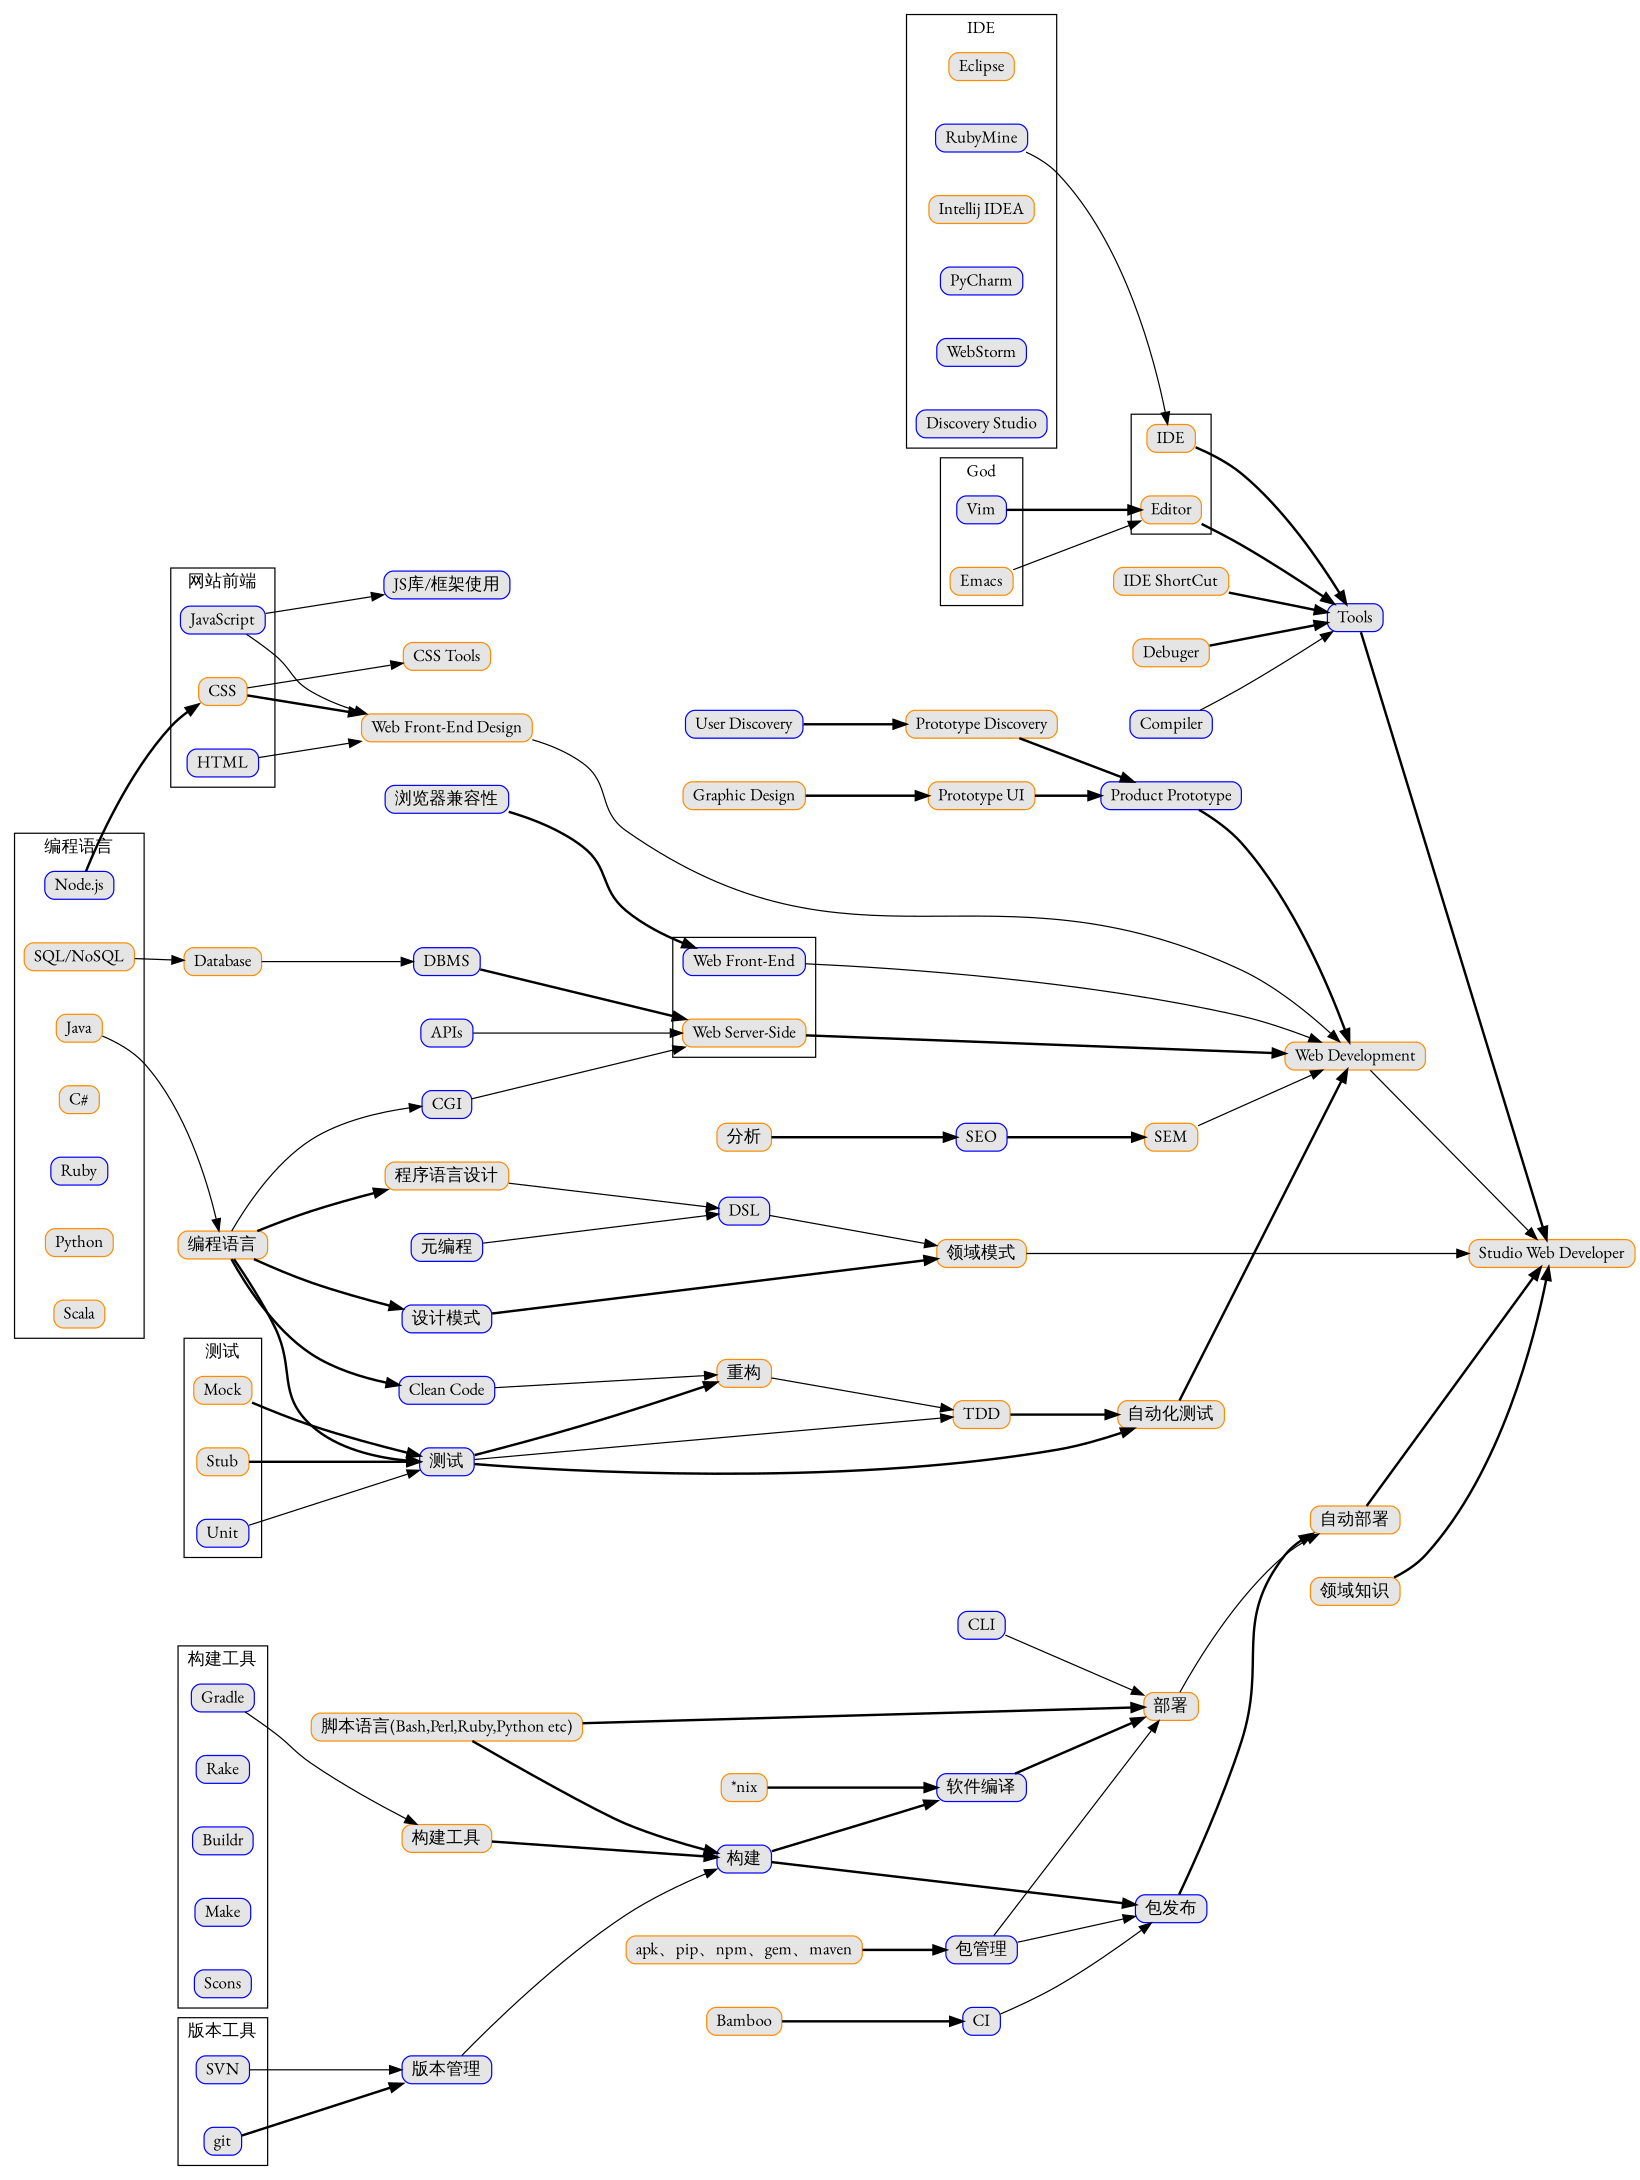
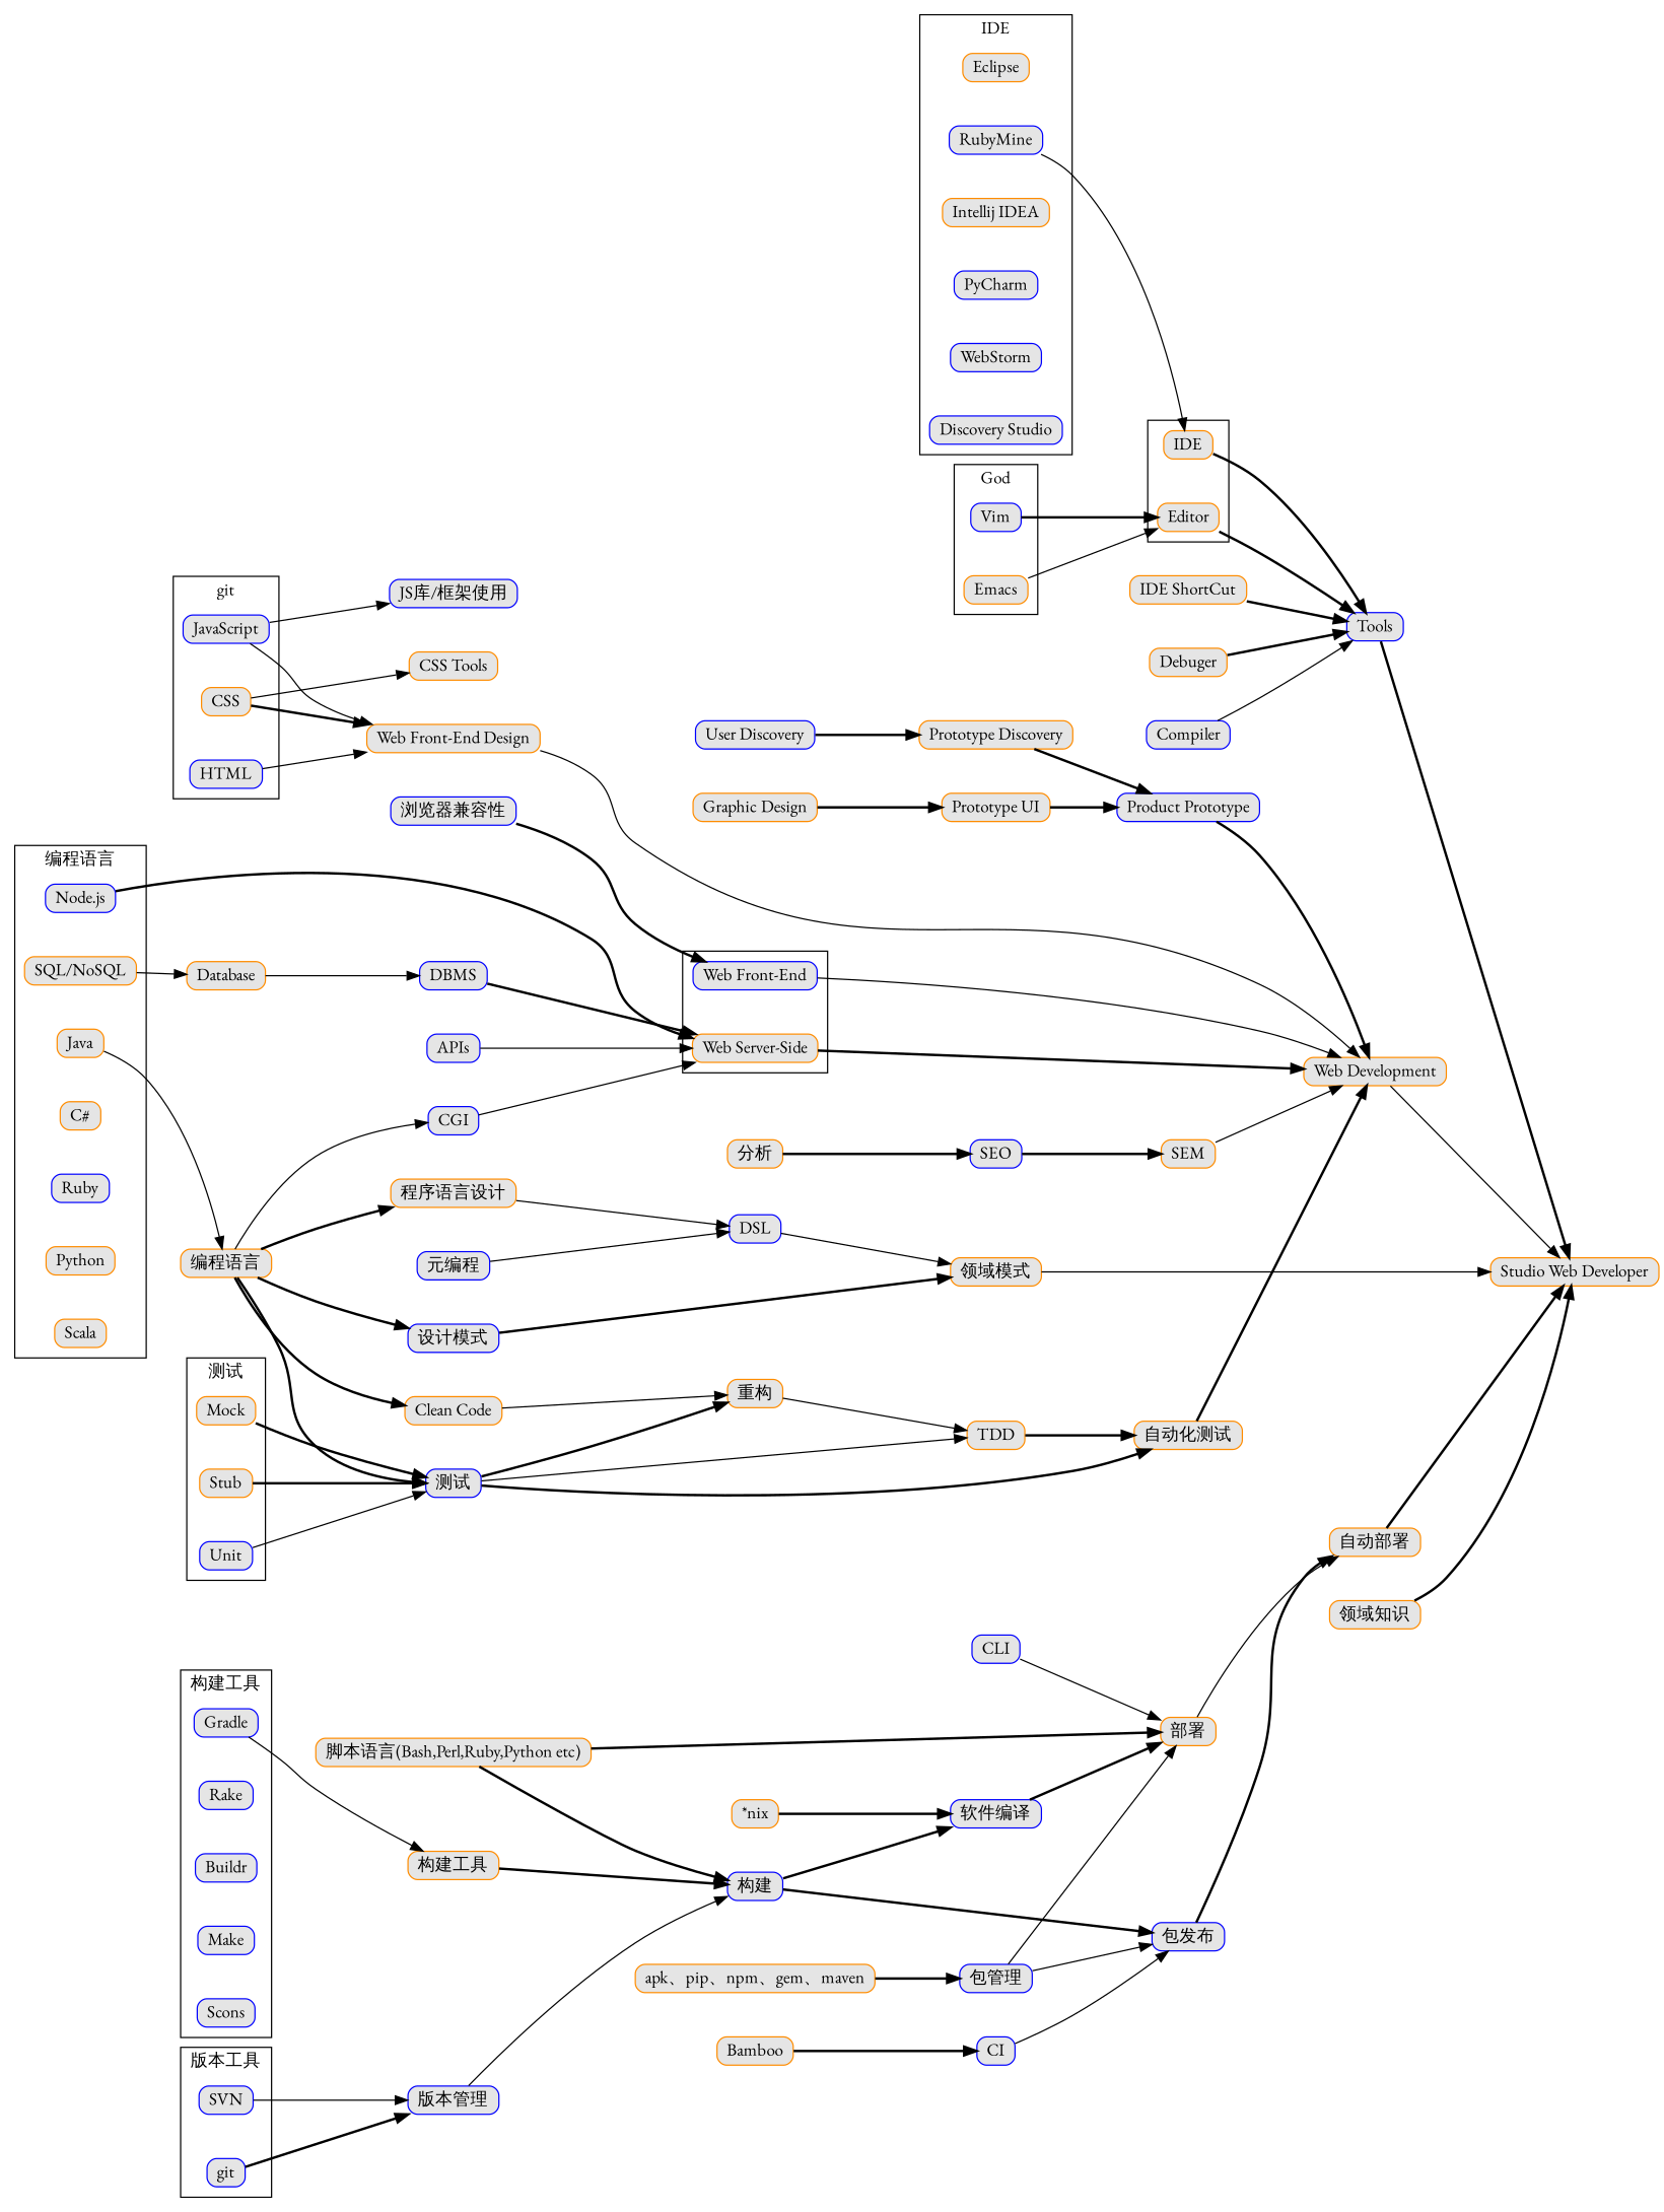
  digraph {
    compound=true
    fixedsize=true
    fontname="EB Garamond"
    nodesep=0.5
    rankdir=LR
    node [color=darkorange concentrate=true fillcolor="#E5E5E5" fontname="EB Garamond" shape=box style="rounded,filled"]
    edge [fontname="EB Garamond" style=bold]
    JavaScript [color=blue height=0 width=0]
    HTML [color=blue height=0 width=0]
    CSS [height=0 width=0]
    "Node.js" [color=blue height=0 width=0]
    "SQL/NoSQL" [height=0 width=0]
    Java [height=0 width=0]
    "C#" [height=0 width=0]
    Ruby [color=blue height=0 width=0]
    Python [height=0 width=0]
    Scala [height=0 width=0]
    Mock [height=0 width=0]
    Stub [height=0 width=0]
    Unit [color=blue height=0 width=0]
    "Web Server-Side" [height=0 width=0]
    "Web Front-End" [color=blue height=0 width=0]
    Eclipse [height=0 width=0]
    RubyMine [color=blue height=0 width=0]
    "Intellij IDEA" [height=0 width=0]
    PyCharm [color=blue height=0 width=0]
    WebStorm [color=blue height=0 width=0]
    n21 [color=blue height=0 label="Discovery Studio" width=0]
    IDE [height=0 width=0]
    Editor [height=0 width=0]
    Vim [color=blue height=0 width=0]
    Emacs [height=0 width=0]
    Gradle [color=blue height=0 width=0]
    Rake [color=blue height=0 width=0]
    Buildr [color=blue height=0 width=0]
    Make [color=blue height=0 width=0]
    Scons [color=blue height=0 width=0]
    SVN [color=blue height=0 width=0]
    git [color=blue height=0 width=0]
    "Web Front-End Design" [height=0 width=0]
    "JS库/框架使用" [color=blue height=0 width=0]
    "CSS Tools" [height=0 width=0]
    Database [height=0 width=0]
    "编程语言" [height=0 width=0]
    "测试" [color=blue height=0 width=0]
    "Web Development" [height=0 width=0]
    Tools [color=blue height=0 width=0]
    "构建工具" [height=0 width=0]
    "版本管理" [color=blue height=0 width=0]
    DBMS [color=blue height=0 width=0]
    CGI [color=blue height=0 width=0]
    "设计模式" [color=blue height=0 width=0]
-   "Clean Code" [color=blue height=0 width=0]
+   "Clean Code" [height=0 width=0]
    "程序语言设计" [height=0 width=0]
    TDD [height=0 width=0]
    "自动化测试" [height=0 width=0]
    "重构" [height=0 width=0]
    "领域模式" [height=0 width=0]
    DSL [color=blue height=0 width=0]
    n53 [height=0 label="Studio Web Developer" width=0]
    "Graphic Design" [height=0 width=0]
    "Prototype UI" [height=0 width=0]
    "Product Prototype" [color=blue height=0 width=0]
    "User Discovery" [color=blue height=0 width=0]
    "Prototype Discovery" [height=0 width=0]
    "浏览器兼容性" [color=blue height=0 width=0]
    SEM [height=0 width=0]
    APIs [color=blue height=0 width=0]
    "分析" [height=0 width=0]
    SEO [color=blue height=0 width=0]
    "元编程" [color=blue height=0 width=0]
    "IDE ShortCut" [height=0 width=0]
    Debuger [height=0 width=0]
    Compiler [color=blue height=0 width=0]
    "构建" [color=blue height=0 width=0]
    "apk、pip、npm、gem、maven" [height=0 width=0]
    "包管理" [color=blue height=0 width=0]
    "部署" [height=0 width=0]
    "包发布" [color=blue height=0 width=0]
    "自动部署" [height=0 width=0]
    "软件编译" [color=blue height=0 width=0]
    Bamboo [height=0 width=0]
    CI [color=blue height=0 width=0]
    CLI [color=blue height=0 width=0]
    "脚本语言(Bash,Perl,Ruby,Python etc)" [height=0 width=0]
    "*nix" [height=0 width=0]
    "领域知识" [height=0 width=0]
    subgraph cluster_1 {
-     label="网站前端"
+     label=git
      JavaScript
      HTML
      CSS
    }
    subgraph cluster_2 {
      label="编程语言"
      "Node.js"
      "SQL/NoSQL"
      Java
      "C#"
      Ruby
      Python
      Scala
    }
    subgraph cluster_3 {
      label="测试"
      Mock
      Stub
      Unit
    }
    subgraph cluster_4 {
      "Web Server-Side"
      "Web Front-End"
    }
    subgraph cluster_5 {
      label=IDE
      Eclipse
      RubyMine
      "Intellij IDEA"
      PyCharm
      WebStorm
      n21
    }
    subgraph cluster_6 {
      IDE
      Editor
    }
    subgraph cluster_7 {
      label=God
      Vim
      Emacs
    }
    subgraph cluster_8 {
      label="构建工具"
      Gradle
      Rake
      Buildr
      Make
      Scons
    }
    subgraph cluster_9 {
      label="版本工具"
      SVN
      git
    }
    JavaScript -> "Web Front-End Design" [style=solid]
    JavaScript -> "JS库/框架使用" [style=solid]
    HTML -> "Web Front-End Design" [style=solid]
    CSS -> "Web Front-End Design"
    CSS -> "CSS Tools" [style=solid]
-   "Node.js" -> CSS
+   "Node.js" -> "Web Server-Side"
    "SQL/NoSQL" -> Database [style=solid]
    Java -> "编程语言" [style=solid]
    Mock -> "测试"
    Stub -> "测试"
    Unit -> "测试" [style=solid]
    "Web Server-Side" -> "Web Development"
    "Web Front-End" -> "Web Development" [style=solid]
    RubyMine -> IDE [style=solid]
    IDE -> Tools
    Editor -> Tools
    Vim -> Editor
    Emacs -> Editor [style=solid]
    Gradle -> "构建工具" [style=solid]
    SVN -> "版本管理" [style=solid]
    git -> "版本管理"
    "Web Front-End Design" -> "Web Development" [style=solid]
    Database -> DBMS [style=solid]
    "编程语言" -> "测试"
    "编程语言" -> CGI [style=solid]
    "编程语言" -> "设计模式"
    "编程语言" -> "Clean Code"
    "编程语言" -> "程序语言设计"
    "测试" -> TDD [style=solid]
    "测试" -> "自动化测试"
    "测试" -> "重构"
    "Web Development" -> n53 [style=solid]
    Tools -> n53
    "构建工具" -> "构建"
    "版本管理" -> "构建" [style=solid]
    DBMS -> "Web Server-Side"
    CGI -> "Web Server-Side" [style=solid]
    "设计模式" -> "领域模式"
    "Clean Code" -> "重构" [style=solid]
    "程序语言设计" -> DSL [style=solid]
    TDD -> "自动化测试"
    "自动化测试" -> "Web Development"
    "重构" -> TDD [style=solid]
    "领域模式" -> n53 [style=solid]
    DSL -> "领域模式" [style=solid]
    "Graphic Design" -> "Prototype UI"
    "Prototype UI" -> "Product Prototype"
    "Product Prototype" -> "Web Development"
    "User Discovery" -> "Prototype Discovery"
    "Prototype Discovery" -> "Product Prototype"
    "浏览器兼容性" -> "Web Front-End"
    SEM -> "Web Development" [style=solid]
    APIs -> "Web Server-Side" [style=solid]
    "分析" -> SEO
    SEO -> SEM
    "元编程" -> DSL [style=solid]
    "IDE ShortCut" -> Tools
    Debuger -> Tools
    Compiler -> Tools [style=solid]
    "构建" -> "包发布"
    "构建" -> "软件编译"
    "apk、pip、npm、gem、maven" -> "包管理"
    "包管理" -> "部署" [style=solid]
    "包管理" -> "包发布" [style=solid]
    "部署" -> "自动部署" [style=solid]
    "包发布" -> "自动部署"
    "自动部署" -> n53
    "软件编译" -> "部署"
    Bamboo -> CI
    CI -> "包发布" [style=solid]
    CLI -> "部署" [style=solid]
    "脚本语言(Bash,Perl,Ruby,Python etc)" -> "构建"
    "脚本语言(Bash,Perl,Ruby,Python etc)" -> "部署"
    "*nix" -> "软件编译"
    "领域知识" -> n53
  }
